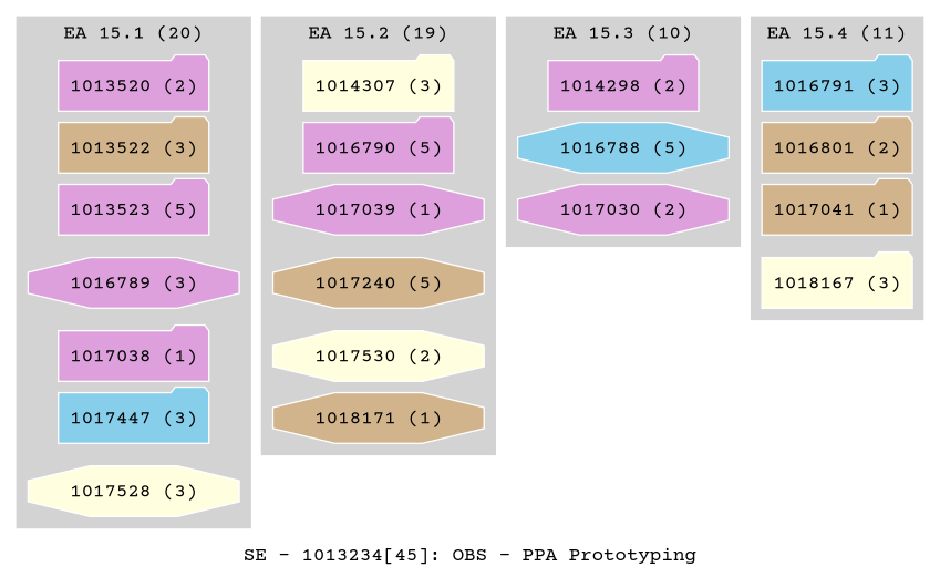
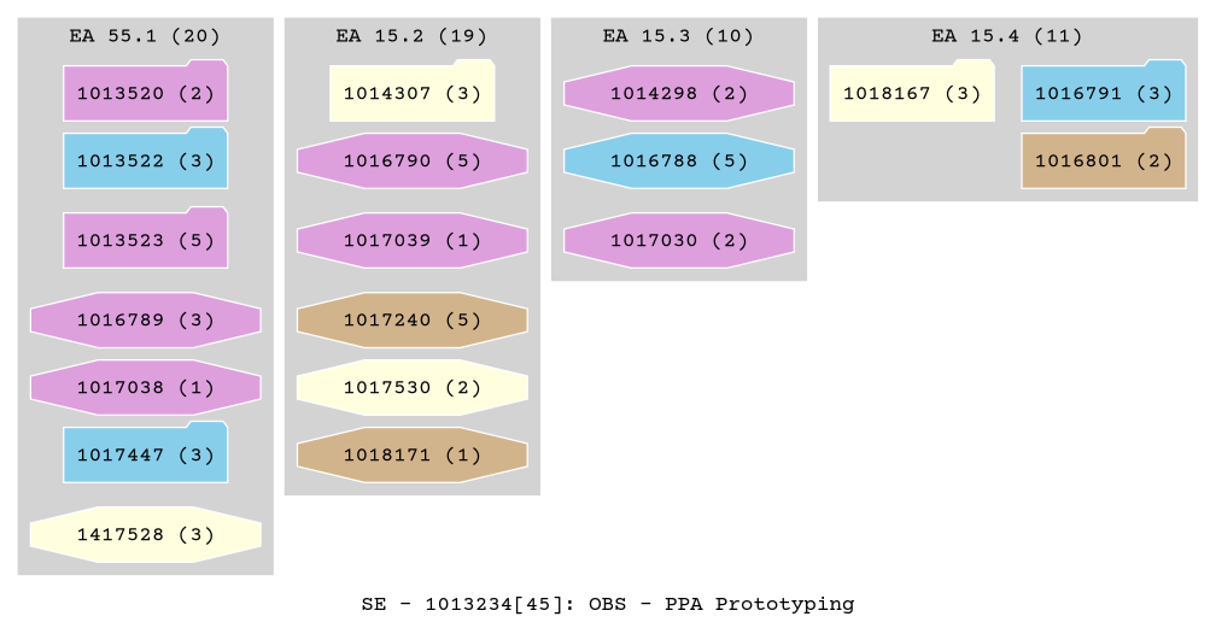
  digraph {
    fontname="Courier Prime"
    label="SE - 1013234[45]: OBS - PPA Prototyping"
    ranksep=.1
    node [color=white fillcolor=plum fontname="Courier Prime" shape=folder style=filled]
    edge [fontname="Courier Prime" style=invis]
    "1013520 (2)"
-   "1013522 (3)" [fillcolor=tan]
+   "1013522 (3)" [fillcolor=skyblue]
    "1013523 (5)"
    "1016789 (3)" [shape=octagon]
-   "1017038 (1)"
+   "1017038 (1)" [shape=octagon]
    "1017447 (3)" [fillcolor=skyblue]
-   "1017528 (3)" [fillcolor=lightyellow shape=octagon]
+   "1017528 (3)" [fillcolor=lightyellow shape=octagon label="1417528 (3)"]
    "1014307 (3)" [fillcolor=lightyellow]
-   "1016790 (5)"
+   "1016790 (5)" [shape=octagon]
    "1017039 (1)" [shape=octagon]
    "1017240 (5)" [fillcolor=tan shape=octagon]
    "1017530 (2)" [fillcolor=lightyellow shape=octagon]
    "1018171 (1)" [fillcolor=tan shape=octagon]
-   "1014298 (2)"
+   "1014298 (2)" [shape=octagon]
    "1016788 (5)" [fillcolor=skyblue shape=octagon]
    "1017030 (2)" [shape=octagon]
    "1016791 (3)" [fillcolor=skyblue]
    "1016801 (2)" [fillcolor=tan]
-   "1017041 (1)" [fillcolor=tan]
    "1018167 (3)" [fillcolor=lightyellow]
    subgraph cluster_1 {
      color=lightgrey
-     label="EA 15.1 (20)"
+     label="EA 55.1 (20)"
      style=filled
      "1013520 (2)"
      "1013522 (3)"
      "1013523 (5)"
      "1016789 (3)"
      "1017038 (1)"
      "1017447 (3)"
      "1017528 (3)"
    }
    subgraph cluster_2 {
      color=lightgrey
      label="EA 15.2 (19)"
      style=filled
      "1014307 (3)"
      "1016790 (5)"
      "1017039 (1)"
      "1017240 (5)"
      "1017530 (2)"
      "1018171 (1)"
    }
    subgraph cluster_3 {
      color=lightgrey
      label="EA 15.3 (10)"
      style=filled
      "1014298 (2)"
      "1016788 (5)"
      "1017030 (2)"
    }
    subgraph cluster_4 {
      color=lightgrey
      label="EA 15.4 (11)"
      style=filled
      "1016791 (3)"
      "1016801 (2)"
-     "1017041 (1)"
      "1018167 (3)"
    }
    "1013520 (2)" -> "1013522 (3)"
    "1013522 (3)" -> "1013523 (5)"
    "1013523 (5)" -> "1016789 (3)"
    "1016789 (3)" -> "1017038 (1)"
    "1017038 (1)" -> "1017447 (3)"
    "1017447 (3)" -> "1017528 (3)"
    "1014307 (3)" -> "1016790 (5)"
    "1016790 (5)" -> "1017039 (1)"
    "1017039 (1)" -> "1017240 (5)"
    "1017240 (5)" -> "1017530 (2)"
    "1017530 (2)" -> "1018171 (1)"
    "1014298 (2)" -> "1016788 (5)"
    "1016788 (5)" -> "1017030 (2)"
    "1016791 (3)" -> "1016801 (2)"
-   "1016801 (2)" -> "1017041 (1)"
-   "1017041 (1)" -> "1018167 (3)"
  }
